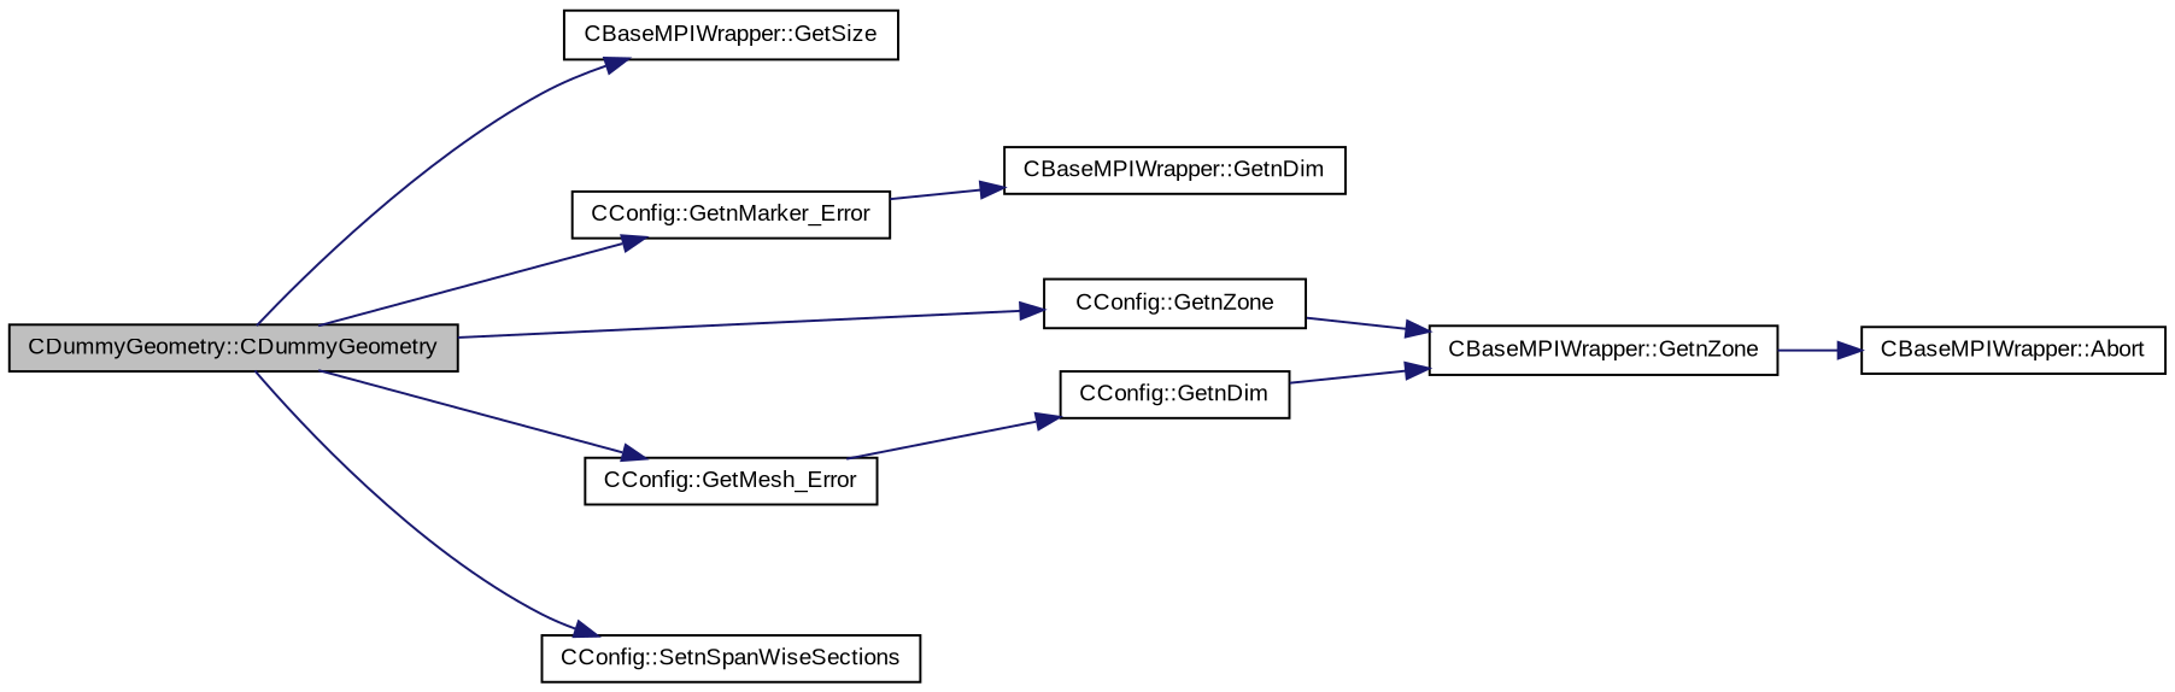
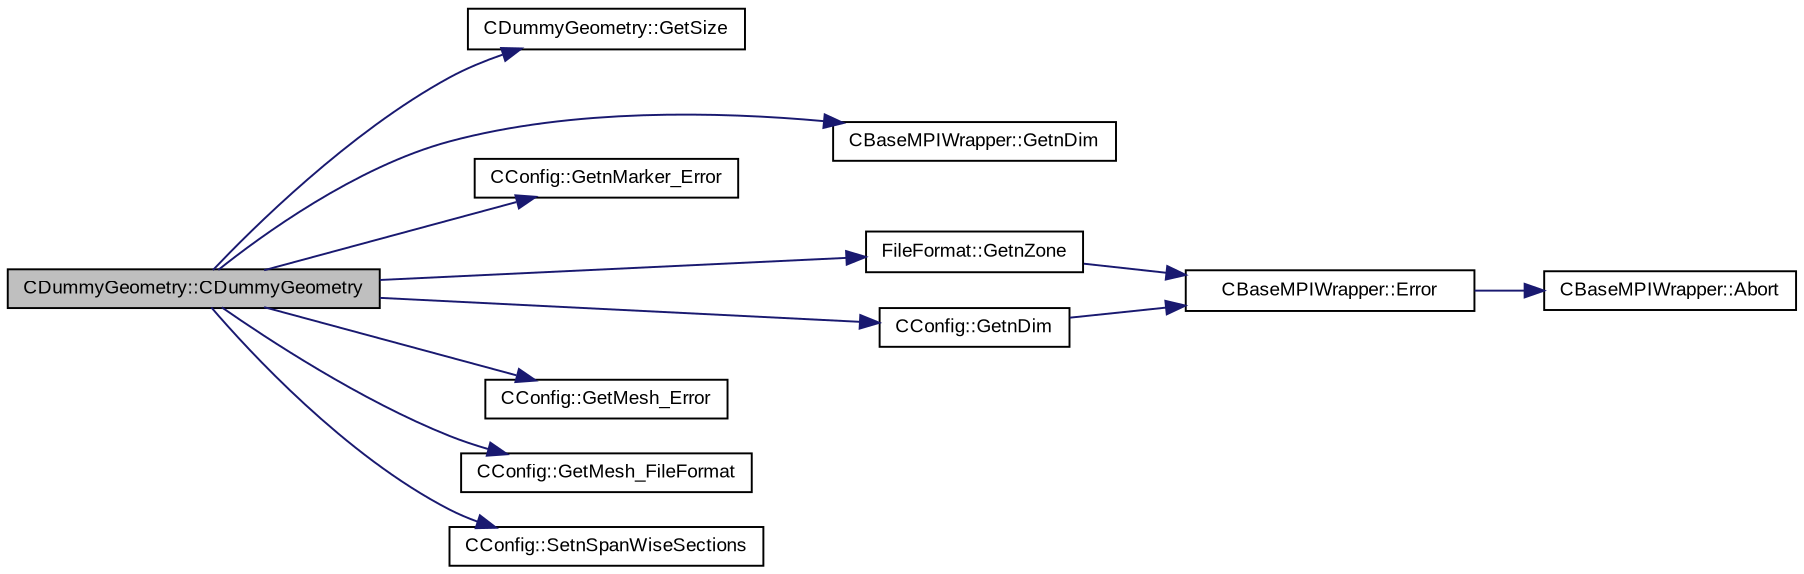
  digraph {
    fontname="Liberation Sans"
    rankdir=LR
    node [color=black fillcolor=white fontname="Liberation Sans" fontsize=10 shape=record style=filled]
    edge [color=midnightblue fontname="Liberation Sans" fontsize=10 labelfontname=Helvetica labelfontsize=10 style=solid]
    n1 [fillcolor=grey75 fontcolor=black height=0.2 label="CDummyGeometry::CDummyGeometry" width=0.4]
-   n2 [height=0.2 label="CBaseMPIWrapper::GetSize" width=0.4]
+   n2 [height=0.2 label="CDummyGeometry::GetSize" width=0.4]
    n3 [height=0.2 label="CBaseMPIWrapper::GetnDim" width=0.4]
-   n4 [height=0.2 label="CConfig::GetnZone" width=0.4]
+   n4 [height=0.2 label="FileFormat::GetnZone" width=0.4]
    n5 [height=0.2 label="CConfig::GetnMarker_Error" width=0.4]
    n6 [height=0.2 label="CConfig::GetnDim" width=0.4]
    n7 [height=0.2 label="CConfig::GetMesh_Error" width=0.4]
+   n8 [height=0.2 label="CConfig::GetMesh_FileFormat" width=0.4]
    n9 [height=0.2 label="CConfig::SetnSpanWiseSections" width=0.4]
-   n10 [height=0.2 label="CBaseMPIWrapper::GetnZone" width=0.4]
+   n10 [height=0.2 label="CBaseMPIWrapper::Error" width=0.4]
    n11 [height=0.2 label="CBaseMPIWrapper::Abort" width=0.4]
    n1 -> n2
-   n5 -> n3
+   n1 -> n3
    n1 -> n4
    n1 -> n5
-   n7 -> n6
+   n1 -> n6
    n1 -> n7
+   n1 -> n8
    n1 -> n9
    n4 -> n10
    n6 -> n10
    n10 -> n11
  }
